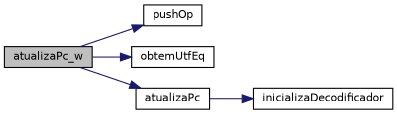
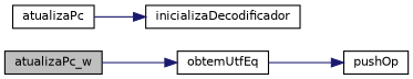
  digraph {
    rankdir=LR
    node [color=black fillcolor=white fontname=Helvetica fontsize=10 shape=record style=filled]
    edge [color=midnightblue fontname=Helvetica fontsize=10 labelfontname=Helvetica labelfontsize=10 style=solid]
    n1 [fillcolor=grey75 fontcolor=black height=0.2 label=atualizaPc_w width=0.4]
    n2 [height=0.2 label=pushOp width=0.4]
    n3 [height=0.2 label=obtemUtfEq width=0.4]
    n4 [height=0.2 label=atualizaPc width=0.4]
    n5 [height=0.2 label=inicializaDecodificador width=0.4]
-   n1 -> n2
+   n3 -> n2
    n1 -> n3
-   n1 -> n4
    n4 -> n5
  }
